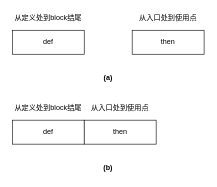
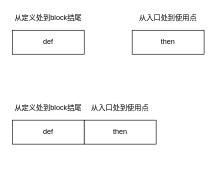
  <mxCell id="0" />
  <mxCell id="1" parent="0" />
  <mxCell id="2" value="def" style="rounded=0;whiteSpace=wrap;html=1;" vertex="1" parent="1"><mxGeometry x="20" y="50" width="120" height="40" as="geometry" /></mxCell>
  <mxCell id="3" value="then" style="rounded=0;whiteSpace=wrap;html=1;" vertex="1" parent="1"><mxGeometry x="220" y="50" width="120" height="40" as="geometry" /></mxCell>
  <mxCell id="4" value="从定义处到block结尾" style="text;html=1;strokeColor=none;fillColor=none;align=center;verticalAlign=middle;whiteSpace=wrap;rounded=0;" vertex="1" parent="1"><mxGeometry x="20" y="20" width="120" height="20" as="geometry" /></mxCell>
  <mxCell id="5" value="从入口处到使用点" style="text;html=1;strokeColor=none;fillColor=none;align=center;verticalAlign=middle;whiteSpace=wrap;rounded=0;" vertex="1" parent="1"><mxGeometry x="220" y="20" width="120" height="20" as="geometry" /></mxCell>
- <mxCell id="6" value="&lt;b&gt;(a)&lt;/b&gt;" style="text;html=1;strokeColor=none;fillColor=none;align=center;verticalAlign=middle;whiteSpace=wrap;rounded=0;" vertex="1" parent="1"><mxGeometry x="160" y="120" width="40" height="20" as="geometry" /></mxCell>
  <mxCell id="7" value="def" style="rounded=0;whiteSpace=wrap;html=1;" vertex="1" parent="1"><mxGeometry x="20" y="200" width="120" height="40" as="geometry" /></mxCell>
  <mxCell id="8" value="then" style="rounded=0;whiteSpace=wrap;html=1;" vertex="1" parent="1"><mxGeometry x="140" y="200" width="120" height="40" as="geometry" /></mxCell>
  <mxCell id="9" value="从定义处到block结尾" style="text;html=1;strokeColor=none;fillColor=none;align=center;verticalAlign=middle;whiteSpace=wrap;rounded=0;" vertex="1" parent="1"><mxGeometry x="20" y="170" width="120" height="20" as="geometry" /></mxCell>
  <mxCell id="10" value="从入口处到使用点" style="text;html=1;strokeColor=none;fillColor=none;align=center;verticalAlign=middle;whiteSpace=wrap;rounded=0;" vertex="1" parent="1"><mxGeometry x="140" y="170" width="120" height="20" as="geometry" /></mxCell>
- <mxCell id="11" value="&lt;b&gt;(b)&lt;/b&gt;" style="text;html=1;strokeColor=none;fillColor=none;align=center;verticalAlign=middle;whiteSpace=wrap;rounded=0;" vertex="1" parent="1"><mxGeometry x="160" y="270" width="40" height="20" as="geometry" /></mxCell>
